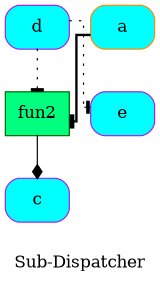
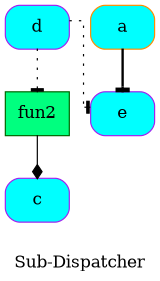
  digraph {
    label="Sub-Dispatcher"
    splines=ortho
    node [color=purple fillcolor=cyan shape=Mrecord style=filled]
    edge [arrowhead=tee style=dotted]
    n1 [label="{ d  }"]
    n2 [color=darkgreen fillcolor=springgreen label="{ fun2  }" shape=record]
    n3 [label="{ e  }"]
    n4 [label="{ c  }"]
    n5 [color=darkorange label="{ a  }"]
    n1 -> n2
    n1 -> n3
    n2 -> n4 [arrowhead=diamond style=solid]
-   n5 -> n2 [style=bold]
+   n5 -> n3 [style=bold]
  }
